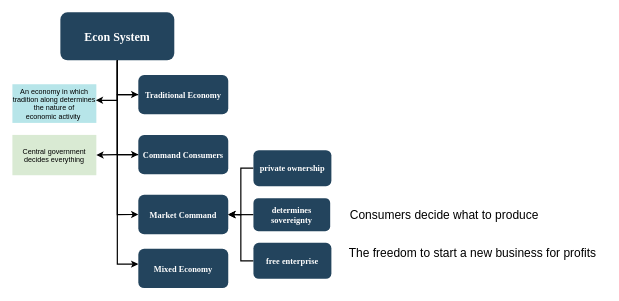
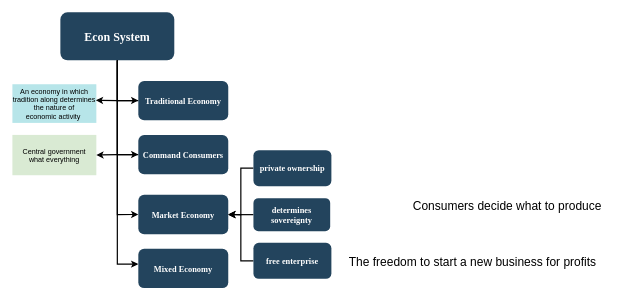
  <mxCell id="0" />
  <mxCell id="1" parent="0" />
- <mxCell id="2" value="Central government &#10;decides everything" style="fillColor=#D9EAD3;strokeColor=none" parent="1" vertex="1"><mxGeometry x="20" y="224.5" width="140" height="67.25" as="geometry" /></mxCell>
+ <mxCell id="2" value="Central government &#10;what everything" style="fillColor=#D9EAD3;strokeColor=none" parent="1" vertex="1"><mxGeometry x="20" y="224.5" width="140" height="67.25" as="geometry" /></mxCell>
  <mxCell id="3" value="An economy in which &#10;tradition along determines&#10;the nature of &#10;economic activity " style="fillColor=#12AAB5;strokeColor=none;opacity=30;" parent="1" vertex="1"><mxGeometry x="20" y="140" width="140" height="64.5" as="geometry" /></mxCell>
  <mxCell id="4" style="edgeStyle=orthogonalEdgeStyle;rounded=0;orthogonalLoop=1;jettySize=auto;html=1;exitX=0.5;exitY=1;exitDx=0;exitDy=0;entryX=0;entryY=0.5;entryDx=0;entryDy=0;strokeWidth=2;fontSize=20;" parent="1" source="5" target="13" edge="1"><mxGeometry relative="1" as="geometry" /></mxCell>
  <mxCell id="5" value="Econ System" style="rounded=1;fillColor=#23445D;gradientColor=none;strokeColor=none;fontColor=#FFFFFF;fontStyle=1;fontFamily=Tahoma;fontSize=20;" parent="1" vertex="1"><mxGeometry x="100" y="20" width="190" height="80" as="geometry" /></mxCell>
  <mxCell id="6" style="edgeStyle=orthogonalEdgeStyle;rounded=0;orthogonalLoop=1;jettySize=auto;html=1;entryX=0.994;entryY=0.415;entryDx=0;entryDy=0;entryPerimeter=0;fontSize=20;strokeWidth=2;" parent="1" source="7" target="3" edge="1"><mxGeometry relative="1" as="geometry" /></mxCell>
- <mxCell id="7" value="Traditional Economy" style="rounded=1;fillColor=#23445D;gradientColor=none;strokeColor=none;fontColor=#FFFFFF;fontStyle=1;fontFamily=Tahoma;fontSize=14" parent="1" vertex="1"><mxGeometry x="230" y="124.5" width="150" height="65.5" as="geometry" /></mxCell>
+ <mxCell id="7" value="Traditional Economy" style="rounded=1;fillColor=#23445D;gradientColor=none;strokeColor=none;fontColor=#FFFFFF;fontStyle=1;fontFamily=Tahoma;fontSize=14" parent="1" vertex="1"><mxGeometry x="230" y="134.5" width="150" height="65.5" as="geometry" /></mxCell>
  <mxCell id="8" value="" style="edgeStyle=elbowEdgeStyle;elbow=horizontal;strokeWidth=2;rounded=0" parent="1" source="5" target="7" edge="1"><mxGeometry x="520" y="-20" width="100" height="100" as="geometry"><mxPoint x="-30" y="-80" as="sourcePoint" /><mxPoint x="70" y="-180" as="targetPoint" /><Array as="points"><mxPoint x="195" y="120" /></Array></mxGeometry></mxCell>
  <mxCell id="9" value="" style="edgeStyle=elbowEdgeStyle;elbow=horizontal;strokeWidth=2;rounded=0" parent="1" source="5" target="12" edge="1"><mxGeometry x="520" y="-20" width="100" height="100" as="geometry"><mxPoint x="-30" y="-80" as="sourcePoint" /><mxPoint x="230" y="260" as="targetPoint" /><Array as="points"><mxPoint x="195" y="160" /></Array></mxGeometry></mxCell>
  <mxCell id="10" value="" style="edgeStyle=elbowEdgeStyle;elbow=horizontal;strokeWidth=2;rounded=0" parent="1" source="5" edge="1"><mxGeometry x="520" y="-20" width="100" height="100" as="geometry"><mxPoint x="-30" y="-80" as="sourcePoint" /><mxPoint x="230" y="440" as="targetPoint" /><Array as="points"><mxPoint x="195" y="260" /></Array></mxGeometry></mxCell>
  <mxCell id="11" style="edgeStyle=orthogonalEdgeStyle;rounded=0;orthogonalLoop=1;jettySize=auto;html=1;exitX=0;exitY=0.5;exitDx=0;exitDy=0;entryX=1;entryY=0.5;entryDx=0;entryDy=0;strokeWidth=2;fontSize=20;" parent="1" source="12" target="2" edge="1"><mxGeometry relative="1" as="geometry" /></mxCell>
  <mxCell id="12" value="Command Consumers" style="rounded=1;fillColor=#23445D;gradientColor=none;strokeColor=none;fontColor=#FFFFFF;fontStyle=1;fontFamily=Tahoma;fontSize=14" parent="1" vertex="1"><mxGeometry x="230" y="224.5" width="150" height="65.5" as="geometry" /></mxCell>
- <mxCell id="13" value="Market Command" style="rounded=1;fillColor=#23445D;gradientColor=none;strokeColor=none;fontColor=#FFFFFF;fontStyle=1;fontFamily=Tahoma;fontSize=14" parent="1" vertex="1"><mxGeometry x="230" y="324.5" width="150" height="65.5" as="geometry" /></mxCell>
+ <mxCell id="13" value="Market Economy" style="rounded=1;fillColor=#23445D;gradientColor=none;strokeColor=none;fontColor=#FFFFFF;fontStyle=1;fontFamily=Tahoma;fontSize=14" parent="1" vertex="1"><mxGeometry x="230" y="324.5" width="150" height="65.5" as="geometry" /></mxCell>
  <mxCell id="14" value="Mixed Economy" style="rounded=1;fillColor=#23445D;gradientColor=none;strokeColor=none;fontColor=#FFFFFF;fontStyle=1;fontFamily=Tahoma;fontSize=14" parent="1" vertex="1"><mxGeometry x="230" y="414.5" width="150" height="65.5" as="geometry" /></mxCell>
  <mxCell id="15" style="edgeStyle=orthogonalEdgeStyle;rounded=0;orthogonalLoop=1;jettySize=auto;html=1;exitX=0;exitY=0.5;exitDx=0;exitDy=0;entryX=1;entryY=0.5;entryDx=0;entryDy=0;strokeWidth=2;fontSize=20;" parent="1" source="16" target="13" edge="1"><mxGeometry relative="1" as="geometry" /></mxCell>
  <mxCell id="16" value="private ownership" style="rounded=1;fillColor=#23445D;gradientColor=none;strokeColor=none;fontColor=#FFFFFF;fontStyle=1;fontFamily=Tahoma;fontSize=14" parent="1" vertex="1"><mxGeometry x="422" y="250" width="130" height="60" as="geometry" /></mxCell>
  <mxCell id="17" style="edgeStyle=orthogonalEdgeStyle;rounded=0;orthogonalLoop=1;jettySize=auto;html=1;exitX=0;exitY=0.5;exitDx=0;exitDy=0;strokeWidth=2;fontSize=20;" parent="1" source="18" edge="1"><mxGeometry relative="1" as="geometry"><mxPoint x="380" y="357.5" as="targetPoint" /></mxGeometry></mxCell>
  <mxCell id="18" value="determines &#10;sovereignty" style="rounded=1;fillColor=#23445D;gradientColor=none;strokeColor=none;fontColor=#FFFFFF;fontStyle=1;fontFamily=Tahoma;fontSize=14" parent="1" vertex="1"><mxGeometry x="422" y="330" width="128" height="55" as="geometry" /></mxCell>
  <mxCell id="19" style="edgeStyle=orthogonalEdgeStyle;rounded=0;orthogonalLoop=1;jettySize=auto;html=1;exitX=0;exitY=0.5;exitDx=0;exitDy=0;entryX=1;entryY=0.5;entryDx=0;entryDy=0;strokeWidth=2;fontSize=20;" parent="1" source="20" target="13" edge="1"><mxGeometry relative="1" as="geometry" /></mxCell>
  <mxCell id="20" value="free enterprise" style="rounded=1;fillColor=#23445D;gradientColor=none;strokeColor=none;fontColor=#FFFFFF;fontStyle=1;fontFamily=Tahoma;fontSize=14" parent="1" vertex="1"><mxGeometry x="422" y="404.5" width="130" height="60" as="geometry" /></mxCell>
- <mxCell id="21" value="Consumers decide what to produce" style="text;html=1;align=center;verticalAlign=middle;resizable=0;points=[];autosize=1;strokeColor=none;fillColor=none;fontSize=20;" parent="1" vertex="1"><mxGeometry x="570" y="337.5" width="340" height="40" as="geometry" /></mxCell>
- <mxCell id="22" value="The freedom to start a new business for profits&amp;nbsp;" style="text;html=1;align=center;verticalAlign=middle;resizable=0;points=[];autosize=1;strokeColor=none;fillColor=none;fontSize=20;" parent="1" vertex="1"><mxGeometry x="570" y="399.5" width="440" height="40" as="geometry" /></mxCell>
+ <mxCell id="21" value="Consumers decide what to produce" style="text;html=1;align=center;verticalAlign=middle;resizable=0;points=[];autosize=1;strokeColor=none;fillColor=none;fontSize=20;" parent="1" vertex="1"><mxGeometry x="675" y="322.5" width="340" height="40" as="geometry" /></mxCell>
+ <mxCell id="22" value="The freedom to start a new business for profits&amp;nbsp;" style="text;html=1;align=center;verticalAlign=middle;resizable=0;points=[];autosize=1;strokeColor=none;fillColor=none;fontSize=20;" parent="1" vertex="1"><mxGeometry x="570" y="414.5" width="440" height="40" as="geometry" /></mxCell>
